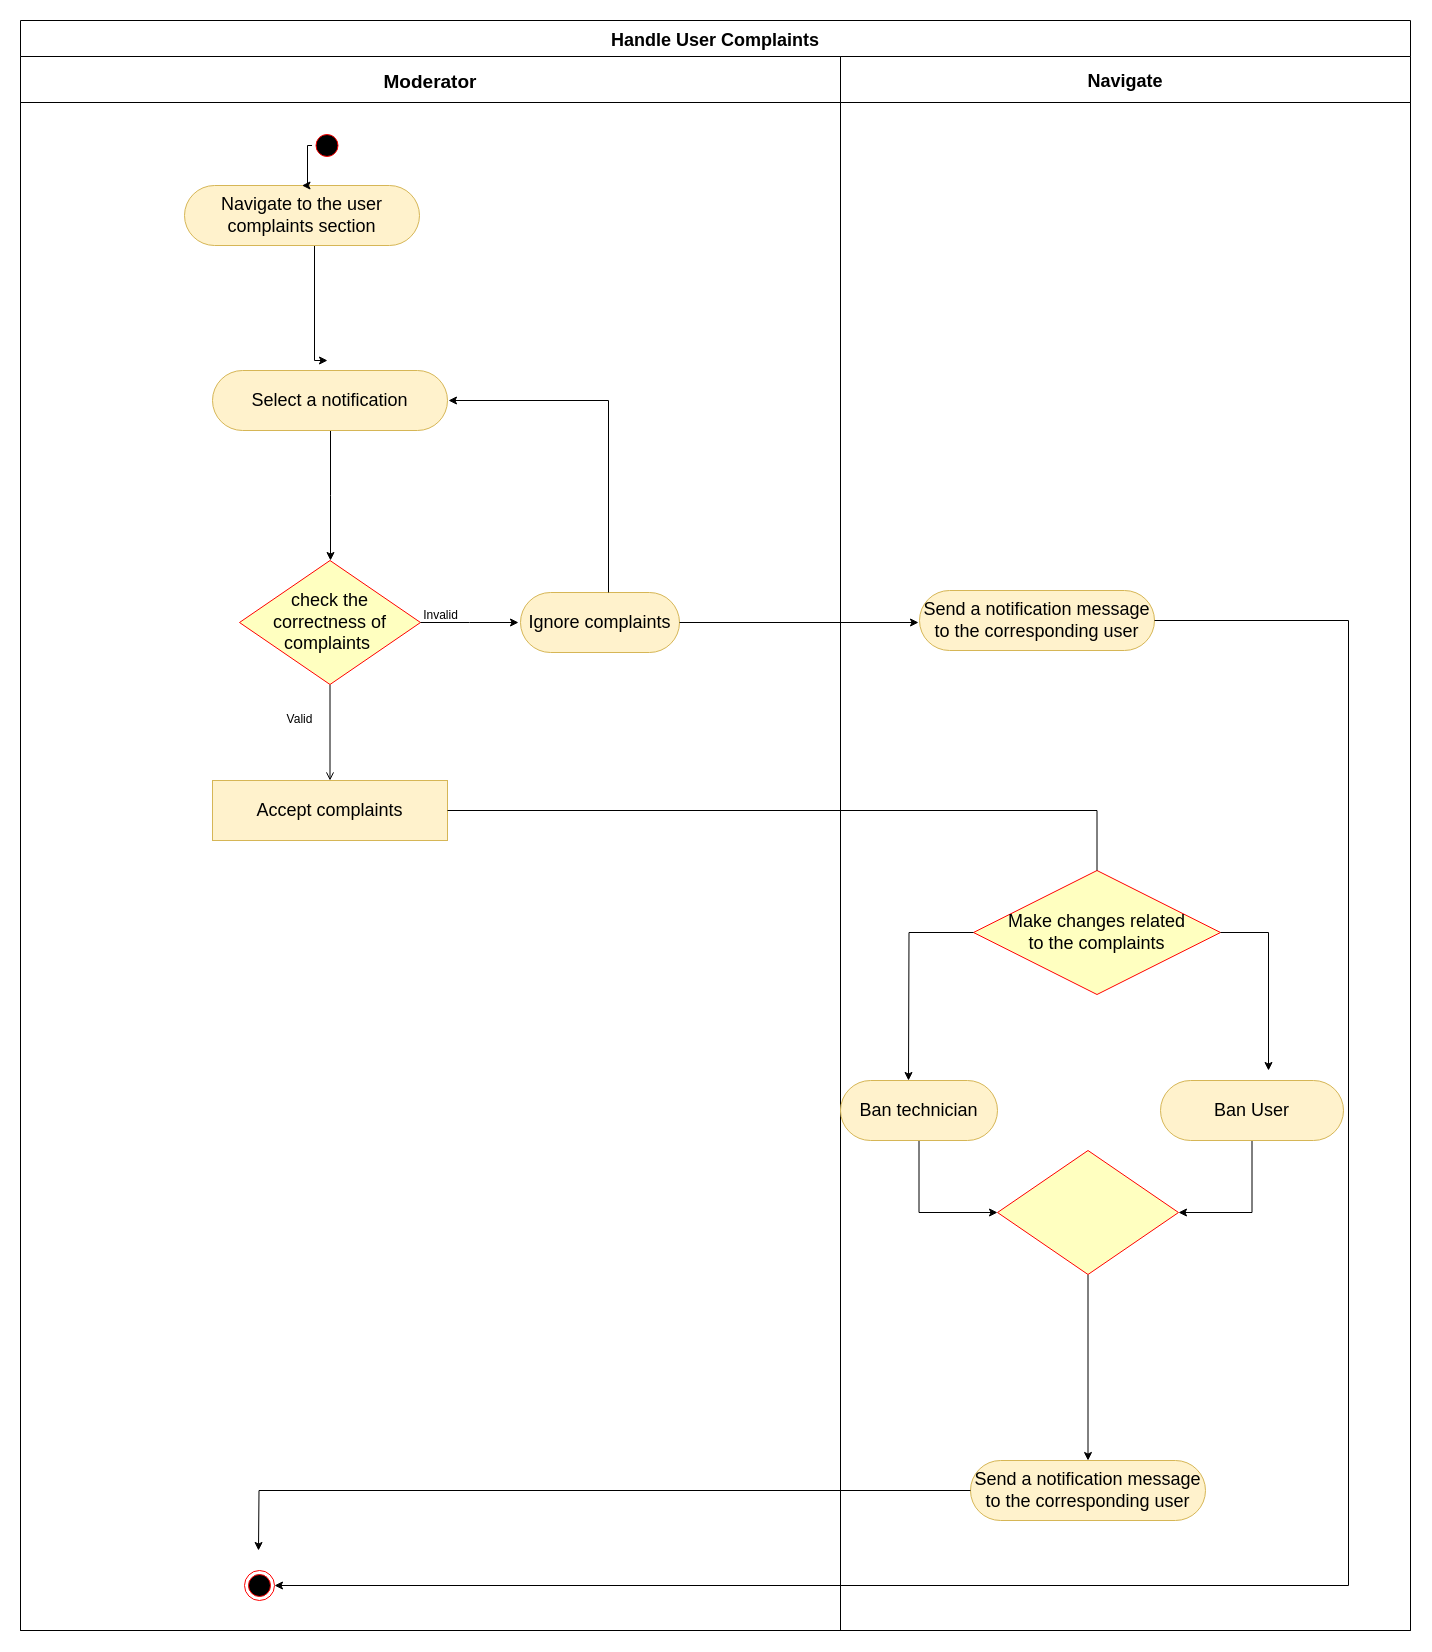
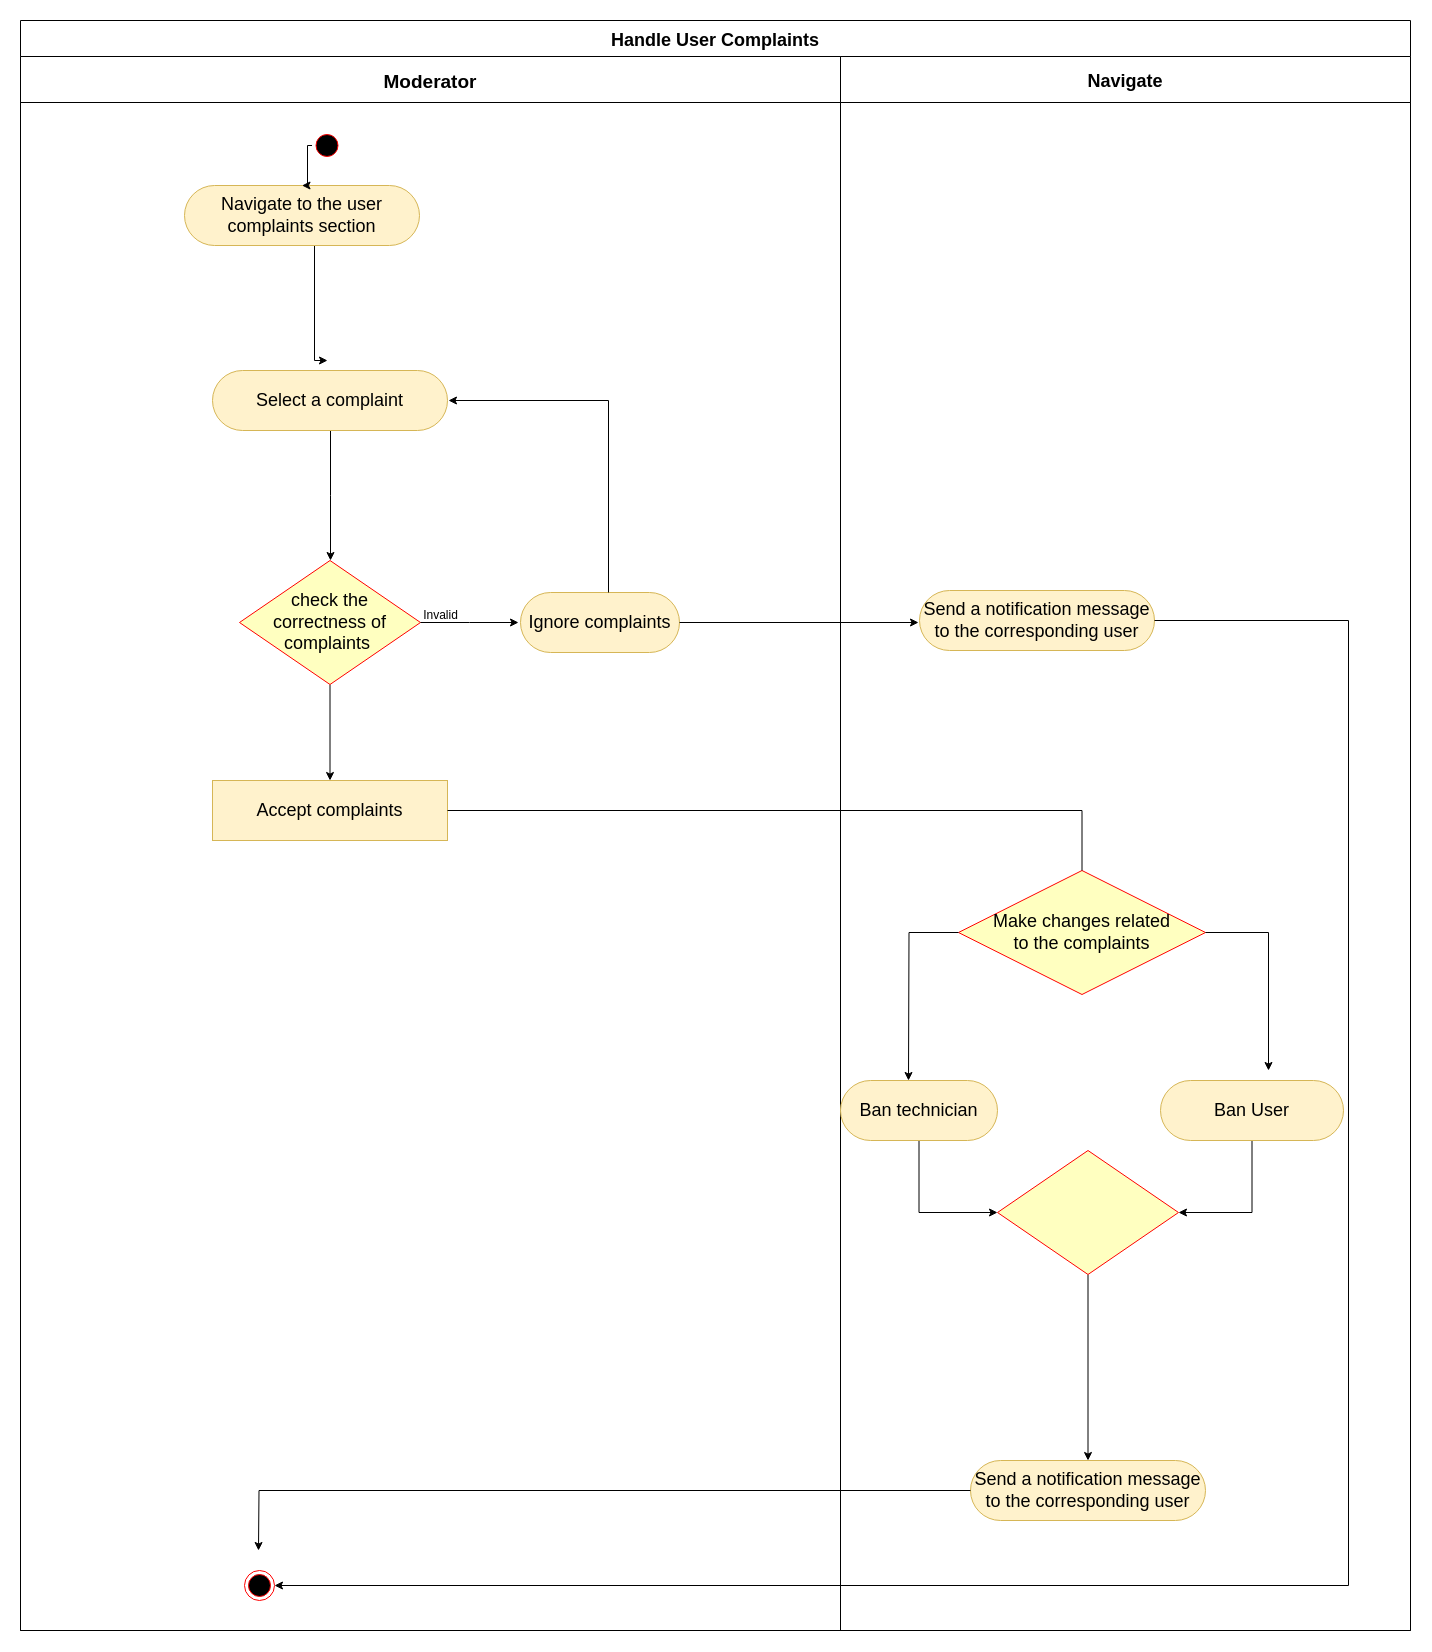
  <mxCell id="0" />
  <mxCell id="1" parent="0" />
  <mxCell id="2" value="Handle User Complaints" style="swimlane;childLayout=stackLayout;resizeParent=1;resizeParentMax=0;startSize=36;fontSize=18;swimlaneFillColor=none;fillColor=default;" parent="1" vertex="1"><mxGeometry x="20" y="20" width="1390" height="1610" as="geometry" /></mxCell>
  <mxCell id="3" value="Moderator" style="swimlane;startSize=46;fontSize=19;" parent="2" vertex="1"><mxGeometry y="36" width="820" height="1574" as="geometry"><mxRectangle y="36" width="50" height="1234" as="alternateBounds" /></mxGeometry></mxCell>
  <mxCell id="4" style="edgeStyle=elbowEdgeStyle;rounded=0;orthogonalLoop=1;jettySize=auto;html=1;exitX=0.5;exitY=1;exitDx=0;exitDy=0;" parent="3" source="5" edge="1"><mxGeometry relative="1" as="geometry"><mxPoint x="307" y="304" as="targetPoint" /></mxGeometry></mxCell>
  <mxCell id="5" value="&lt;span id=&quot;docs-internal-guid-8911267b-7fff-a18d-b840-a1d3abe466f2&quot;&gt;&lt;span style=&quot;background-color: transparent; font-variant-numeric: normal; font-variant-east-asian: normal; vertical-align: baseline;&quot;&gt;&lt;font style=&quot;font-size: 18px;&quot;&gt;Navigate to the user complaints section&lt;/font&gt;&lt;/span&gt;&lt;/span&gt;" style="rounded=1;whiteSpace=wrap;html=1;fontSize=18;arcSize=50;fillColor=#fff2cc;strokeColor=#d6b656;" parent="3" vertex="1"><mxGeometry x="164" y="129" width="235" height="60" as="geometry" /></mxCell>
  <mxCell id="6" style="edgeStyle=elbowEdgeStyle;rounded=0;orthogonalLoop=1;jettySize=auto;html=1;entryX=0.5;entryY=0;entryDx=0;entryDy=0;" parent="3" source="7" target="5" edge="1"><mxGeometry relative="1" as="geometry" /></mxCell>
  <mxCell id="7" value="" style="ellipse;html=1;shape=startState;fillColor=#000000;strokeColor=#ff0000;" parent="3" vertex="1"><mxGeometry x="291.5" y="74" width="30" height="30" as="geometry" /></mxCell>
  <mxCell id="8" style="edgeStyle=elbowEdgeStyle;rounded=0;orthogonalLoop=1;jettySize=auto;html=1;entryX=0.5;entryY=0;entryDx=0;entryDy=0;" parent="3" source="9" edge="1"><mxGeometry relative="1" as="geometry"><mxPoint x="310" y="504" as="targetPoint" /></mxGeometry></mxCell>
- <mxCell id="9" value="&lt;span id=&quot;docs-internal-guid-8911267b-7fff-a18d-b840-a1d3abe466f2&quot;&gt;&lt;span style=&quot;background-color: transparent; font-variant-numeric: normal; font-variant-east-asian: normal; vertical-align: baseline;&quot;&gt;&lt;font style=&quot;font-size: 18px;&quot;&gt;Select a notification&lt;/font&gt;&lt;/span&gt;&lt;/span&gt;" style="rounded=1;whiteSpace=wrap;html=1;fontSize=18;arcSize=50;fillColor=#fff2cc;strokeColor=#d6b656;" parent="3" vertex="1"><mxGeometry x="192" y="314" width="235" height="60" as="geometry" /></mxCell>
- <mxCell id="10" style="edgeStyle=orthogonalEdgeStyle;rounded=0;orthogonalLoop=1;jettySize=auto;html=1;entryX=0.5;entryY=0;entryDx=0;entryDy=0;endArrow=open;" parent="3" source="11" target="16" edge="1"><mxGeometry relative="1" as="geometry" /></mxCell>
+ <mxCell id="9" value="&lt;span id=&quot;docs-internal-guid-8911267b-7fff-a18d-b840-a1d3abe466f2&quot;&gt;&lt;span style=&quot;background-color: transparent; font-variant-numeric: normal; font-variant-east-asian: normal; vertical-align: baseline;&quot;&gt;&lt;font style=&quot;font-size: 18px;&quot;&gt;Select a complaint&lt;/font&gt;&lt;/span&gt;&lt;/span&gt;" style="rounded=1;whiteSpace=wrap;html=1;fontSize=18;arcSize=50;fillColor=#fff2cc;strokeColor=#d6b656;" parent="3" vertex="1"><mxGeometry x="192" y="314" width="235" height="60" as="geometry" /></mxCell>
+ <mxCell id="10" style="edgeStyle=orthogonalEdgeStyle;rounded=0;orthogonalLoop=1;jettySize=auto;html=1;entryX=0.5;entryY=0;entryDx=0;entryDy=0;" parent="3" source="11" target="16" edge="1"><mxGeometry relative="1" as="geometry" /></mxCell>
  <mxCell id="11" value="check the &lt;br&gt;correctness of&lt;br&gt;complaints&amp;nbsp;" style="rhombus;whiteSpace=wrap;html=1;fillColor=#ffffc0;strokeColor=#ff0000;fontSize=18;" parent="3" vertex="1"><mxGeometry x="219" y="504" width="181" height="124" as="geometry" /></mxCell>
- <mxCell id="12" value="Valid" style="text;html=1;align=center;verticalAlign=middle;resizable=0;points=[];autosize=1;strokeColor=none;fillColor=none;" parent="3" vertex="1"><mxGeometry x="254" y="648" width="50" height="30" as="geometry" /></mxCell>
  <mxCell id="13" value="Invalid" style="text;html=1;align=center;verticalAlign=middle;resizable=0;points=[];autosize=1;strokeColor=none;fillColor=none;" parent="3" vertex="1"><mxGeometry x="390" y="544" width="60" height="30" as="geometry" /></mxCell>
  <mxCell id="14" value="" style="ellipse;html=1;shape=endState;fillColor=#000000;strokeColor=#ff0000;fontSize=18;direction=west;" parent="3" vertex="1"><mxGeometry x="224" y="1514" width="30" height="30" as="geometry" /></mxCell>
  <mxCell id="15" value="Ignore complaints" style="rounded=1;whiteSpace=wrap;html=1;fontSize=18;arcSize=50;fillColor=#fff2cc;strokeColor=#d6b656;" parent="3" vertex="1"><mxGeometry x="500" y="536" width="159" height="60" as="geometry" /></mxCell>
  <mxCell id="16" value="Accept complaints" style="whiteSpace=wrap;html=1;fontSize=18;arcSize=50;fillColor=#fff2cc;strokeColor=#d6b656;rounded=0;" parent="3" vertex="1"><mxGeometry x="192" y="724" width="235" height="60" as="geometry" /></mxCell>
  <mxCell id="17" value="Navigate" style="swimlane;startSize=46;fontSize=18;gradientColor=none;strokeColor=#000000;" parent="2" vertex="1"><mxGeometry x="820" y="36" width="570" height="1574" as="geometry" /></mxCell>
  <mxCell id="18" value="&lt;span id=&quot;docs-internal-guid-8911267b-7fff-a18d-b840-a1d3abe466f2&quot;&gt;&lt;span style=&quot;background-color: transparent; font-variant-numeric: normal; font-variant-east-asian: normal; vertical-align: baseline;&quot;&gt;&lt;font style=&quot;font-size: 18px;&quot;&gt;Send a notification message&lt;br&gt;to the corresponding user&lt;br&gt;&lt;/font&gt;&lt;/span&gt;&lt;/span&gt;" style="rounded=1;whiteSpace=wrap;html=1;fontSize=18;arcSize=50;fillColor=#fff2cc;strokeColor=#d6b656;" parent="17" vertex="1"><mxGeometry x="79" y="534" width="235" height="60" as="geometry" /></mxCell>
  <mxCell id="19" value="&lt;span id=&quot;docs-internal-guid-8911267b-7fff-a18d-b840-a1d3abe466f2&quot;&gt;&lt;span style=&quot;background-color: transparent; font-variant-numeric: normal; font-variant-east-asian: normal; vertical-align: baseline;&quot;&gt;&lt;font style=&quot;font-size: 18px;&quot;&gt;Send a notification message&lt;br&gt;to the corresponding user&lt;br&gt;&lt;/font&gt;&lt;/span&gt;&lt;/span&gt;" style="rounded=1;whiteSpace=wrap;html=1;fontSize=18;arcSize=50;fillColor=#fff2cc;strokeColor=#d6b656;" parent="17" vertex="1"><mxGeometry x="130" y="1404" width="235" height="60" as="geometry" /></mxCell>
- <mxCell id="20" value="Make changes related &lt;br&gt;to the complaints" style="rhombus;whiteSpace=wrap;html=1;fillColor=#ffffc0;strokeColor=#ff0000;fontSize=18;" vertex="1" parent="17"><mxGeometry x="133" y="814" width="247" height="124" as="geometry" /></mxCell>
+ <mxCell id="20" value="Make changes related &lt;br&gt;to the complaints" style="rhombus;whiteSpace=wrap;html=1;fillColor=#ffffc0;strokeColor=#ff0000;fontSize=18;" vertex="1" parent="17"><mxGeometry x="118" y="814" width="247" height="124" as="geometry" /></mxCell>
  <mxCell id="21" style="edgeStyle=orthogonalEdgeStyle;rounded=0;orthogonalLoop=1;jettySize=auto;html=1;entryX=0;entryY=0.5;entryDx=0;entryDy=0;" edge="1" parent="17" source="22" target="26"><mxGeometry relative="1" as="geometry" /></mxCell>
  <mxCell id="22" value="&lt;span id=&quot;docs-internal-guid-8911267b-7fff-a18d-b840-a1d3abe466f2&quot;&gt;&lt;span style=&quot;background-color: transparent; font-variant-numeric: normal; font-variant-east-asian: normal; vertical-align: baseline;&quot;&gt;&lt;font style=&quot;font-size: 18px;&quot;&gt;Ban technician&lt;br&gt;&lt;/font&gt;&lt;/span&gt;&lt;/span&gt;" style="rounded=1;whiteSpace=wrap;html=1;fontSize=18;arcSize=50;fillColor=#fff2cc;strokeColor=#d6b656;" vertex="1" parent="17"><mxGeometry y="1024" width="157" height="60" as="geometry" /></mxCell>
  <mxCell id="23" style="edgeStyle=orthogonalEdgeStyle;rounded=0;orthogonalLoop=1;jettySize=auto;html=1;entryX=1;entryY=0.5;entryDx=0;entryDy=0;" edge="1" parent="17" source="24" target="26"><mxGeometry relative="1" as="geometry" /></mxCell>
  <mxCell id="24" value="&lt;span id=&quot;docs-internal-guid-8911267b-7fff-a18d-b840-a1d3abe466f2&quot;&gt;&lt;span style=&quot;background-color: transparent; font-variant-numeric: normal; font-variant-east-asian: normal; vertical-align: baseline;&quot;&gt;&lt;font style=&quot;font-size: 18px;&quot;&gt;Ban User&lt;br&gt;&lt;/font&gt;&lt;/span&gt;&lt;/span&gt;" style="rounded=1;whiteSpace=wrap;html=1;fontSize=18;arcSize=50;fillColor=#fff2cc;strokeColor=#d6b656;" vertex="1" parent="17"><mxGeometry x="320" y="1024" width="183" height="60" as="geometry" /></mxCell>
  <mxCell id="25" style="edgeStyle=orthogonalEdgeStyle;rounded=0;orthogonalLoop=1;jettySize=auto;html=1;entryX=0.5;entryY=0;entryDx=0;entryDy=0;" edge="1" parent="17" source="26" target="19"><mxGeometry relative="1" as="geometry" /></mxCell>
  <mxCell id="26" value="" style="rhombus;whiteSpace=wrap;html=1;fillColor=#ffffc0;strokeColor=#ff0000;fontSize=18;" vertex="1" parent="17"><mxGeometry x="157" y="1094" width="181" height="124" as="geometry" /></mxCell>
  <mxCell id="27" style="edgeStyle=orthogonalEdgeStyle;rounded=0;orthogonalLoop=1;jettySize=auto;html=1;entryX=0.5;entryY=0;entryDx=0;entryDy=0;endArrow=none;" parent="2" source="16" target="20" edge="1"><mxGeometry relative="1" as="geometry"><mxPoint x="948" y="790" as="targetPoint" /></mxGeometry></mxCell>
  <mxCell id="28" style="edgeStyle=orthogonalEdgeStyle;rounded=0;orthogonalLoop=1;jettySize=auto;html=1;entryX=0;entryY=0.5;entryDx=0;entryDy=0;" edge="1" parent="2" source="18" target="14"><mxGeometry relative="1" as="geometry"><mxPoint x="1348" y="1300" as="targetPoint" /><Array as="points"><mxPoint x="1328" y="600" /><mxPoint x="1328" y="1565" /></Array></mxGeometry></mxCell>
  <mxCell id="29" style="edgeStyle=orthogonalEdgeStyle;rounded=0;orthogonalLoop=1;jettySize=auto;html=1;" parent="1" source="11" edge="1"><mxGeometry relative="1" as="geometry"><mxPoint x="518" y="622" as="targetPoint" /></mxGeometry></mxCell>
  <mxCell id="30" style="edgeStyle=orthogonalEdgeStyle;rounded=0;orthogonalLoop=1;jettySize=auto;html=1;" parent="1" source="15" edge="1"><mxGeometry relative="1" as="geometry"><mxPoint x="918" y="622" as="targetPoint" /></mxGeometry></mxCell>
  <mxCell id="31" style="edgeStyle=orthogonalEdgeStyle;rounded=0;orthogonalLoop=1;jettySize=auto;html=1;" parent="1" source="15" edge="1"><mxGeometry relative="1" as="geometry"><mxPoint x="448" y="400" as="targetPoint" /><Array as="points"><mxPoint x="608" y="400" /></Array></mxGeometry></mxCell>
  <mxCell id="32" style="edgeStyle=orthogonalEdgeStyle;rounded=0;orthogonalLoop=1;jettySize=auto;html=1;" parent="1" source="19" edge="1"><mxGeometry relative="1" as="geometry"><mxPoint x="258" y="1550" as="targetPoint" /></mxGeometry></mxCell>
  <mxCell id="33" style="edgeStyle=orthogonalEdgeStyle;rounded=0;orthogonalLoop=1;jettySize=auto;html=1;" edge="1" parent="1" source="20"><mxGeometry relative="1" as="geometry"><mxPoint x="908" y="1080" as="targetPoint" /></mxGeometry></mxCell>
  <mxCell id="34" style="edgeStyle=orthogonalEdgeStyle;rounded=0;orthogonalLoop=1;jettySize=auto;html=1;" edge="1" parent="1" source="20"><mxGeometry relative="1" as="geometry"><mxPoint x="1268" y="1070" as="targetPoint" /><Array as="points"><mxPoint x="1268" y="932" /><mxPoint x="1268" y="1070" /></Array></mxGeometry></mxCell>
